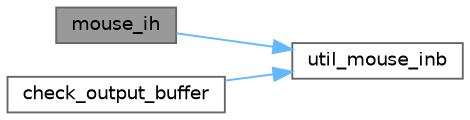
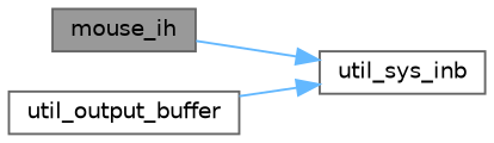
  digraph {
    rankdir=LR
    node [color=grey40 fillcolor=white fontname=Helvetica fontsize=10 shape=box style=filled]
    edge [color=steelblue1 fontname=Helvetica fontsize=10 labelfontname=Helvetica labelfontsize=10 style=solid]
    n1 [color=gray40 fillcolor=grey60 fontcolor=black height=0.2 label=mouse_ih width=0.4]
-   n2 [height=0.2 label=util_mouse_inb width=0.4]
-   n3 [height=0.2 label=check_output_buffer width=0.4]
+   n2 [height=0.2 label=util_sys_inb width=0.4]
+   n3 [height=0.2 label=util_output_buffer width=0.4]
    n1 -> n2
    n3 -> n2
  }
